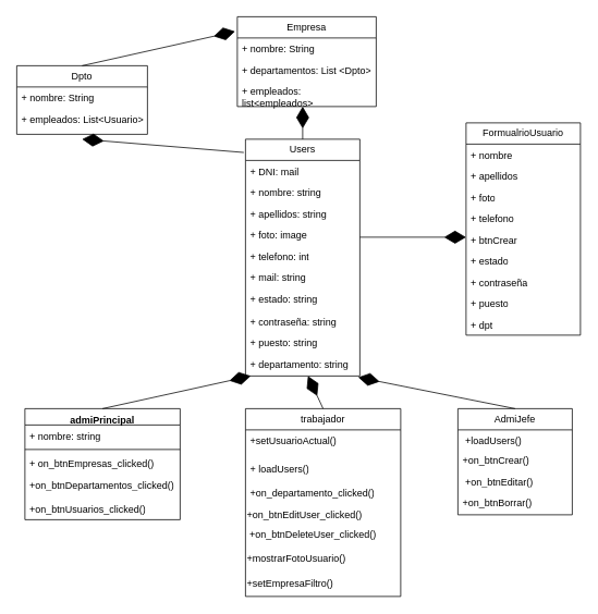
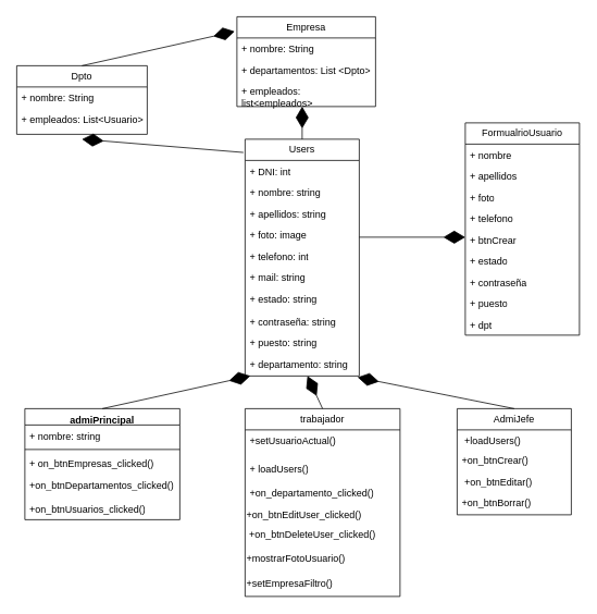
  <mxCell id="0" />
  <mxCell id="1" parent="0" />
  <mxCell id="2" value="Users" style="swimlane;fontStyle=0;childLayout=stackLayout;horizontal=1;startSize=26;fillColor=none;horizontalStack=0;resizeParent=1;resizeParentMax=0;resizeLast=0;collapsible=1;marginBottom=0;whiteSpace=wrap;html=1;" parent="1" vertex="1"><mxGeometry x="300" y="170" width="140" height="290" as="geometry" /></mxCell>
- <mxCell id="3" value="+ DNI: mail" style="text;strokeColor=none;fillColor=none;align=left;verticalAlign=top;spacingLeft=4;spacingRight=4;overflow=hidden;rotatable=0;points=[[0,0.5],[1,0.5]];portConstraint=eastwest;whiteSpace=wrap;html=1;" parent="2" vertex="1"><mxGeometry y="26" width="140" height="26" as="geometry" /></mxCell>
+ <mxCell id="3" value="+ DNI: int" style="text;strokeColor=none;fillColor=none;align=left;verticalAlign=top;spacingLeft=4;spacingRight=4;overflow=hidden;rotatable=0;points=[[0,0.5],[1,0.5]];portConstraint=eastwest;whiteSpace=wrap;html=1;" parent="2" vertex="1"><mxGeometry y="26" width="140" height="26" as="geometry" /></mxCell>
  <mxCell id="4" value="+ nombre: string" style="text;strokeColor=none;fillColor=none;align=left;verticalAlign=top;spacingLeft=4;spacingRight=4;overflow=hidden;rotatable=0;points=[[0,0.5],[1,0.5]];portConstraint=eastwest;whiteSpace=wrap;html=1;" parent="2" vertex="1"><mxGeometry y="52" width="140" height="26" as="geometry" /></mxCell>
  <mxCell id="5" value="+ apellidos: string" style="text;strokeColor=none;fillColor=none;align=left;verticalAlign=top;spacingLeft=4;spacingRight=4;overflow=hidden;rotatable=0;points=[[0,0.5],[1,0.5]];portConstraint=eastwest;whiteSpace=wrap;html=1;" parent="2" vertex="1"><mxGeometry y="78" width="140" height="26" as="geometry" /></mxCell>
  <mxCell id="6" value="+ foto: image" style="text;strokeColor=none;fillColor=none;align=left;verticalAlign=top;spacingLeft=4;spacingRight=4;overflow=hidden;rotatable=0;points=[[0,0.5],[1,0.5]];portConstraint=eastwest;whiteSpace=wrap;html=1;" parent="2" vertex="1"><mxGeometry y="104" width="140" height="26" as="geometry" /></mxCell>
  <mxCell id="7" value="+ telefono: int" style="text;strokeColor=none;fillColor=none;align=left;verticalAlign=top;spacingLeft=4;spacingRight=4;overflow=hidden;rotatable=0;points=[[0,0.5],[1,0.5]];portConstraint=eastwest;whiteSpace=wrap;html=1;" parent="2" vertex="1"><mxGeometry y="130" width="140" height="26" as="geometry" /></mxCell>
  <mxCell id="8" value="+ mail: string" style="text;strokeColor=none;fillColor=none;align=left;verticalAlign=top;spacingLeft=4;spacingRight=4;overflow=hidden;rotatable=0;points=[[0,0.5],[1,0.5]];portConstraint=eastwest;whiteSpace=wrap;html=1;" parent="2" vertex="1"><mxGeometry y="156" width="140" height="26" as="geometry" /></mxCell>
  <mxCell id="9" value="+ estado: string" style="text;strokeColor=none;fillColor=none;align=left;verticalAlign=top;spacingLeft=4;spacingRight=4;overflow=hidden;rotatable=0;points=[[0,0.5],[1,0.5]];portConstraint=eastwest;whiteSpace=wrap;html=1;" parent="2" vertex="1"><mxGeometry y="182" width="140" height="28" as="geometry" /></mxCell>
  <mxCell id="10" value="+ contraseña: string" style="text;strokeColor=none;fillColor=none;align=left;verticalAlign=top;spacingLeft=4;spacingRight=4;overflow=hidden;rotatable=0;points=[[0,0.5],[1,0.5]];portConstraint=eastwest;whiteSpace=wrap;html=1;" parent="2" vertex="1"><mxGeometry y="210" width="140" height="26" as="geometry" /></mxCell>
  <mxCell id="11" value="+ puesto: string" style="text;strokeColor=none;fillColor=none;align=left;verticalAlign=top;spacingLeft=4;spacingRight=4;overflow=hidden;rotatable=0;points=[[0,0.5],[1,0.5]];portConstraint=eastwest;whiteSpace=wrap;html=1;" parent="2" vertex="1"><mxGeometry y="236" width="140" height="26" as="geometry" /></mxCell>
  <mxCell id="12" value="+ departamento: string&amp;nbsp;" style="text;strokeColor=none;fillColor=none;align=left;verticalAlign=top;spacingLeft=4;spacingRight=4;overflow=hidden;rotatable=0;points=[[0,0.5],[1,0.5]];portConstraint=eastwest;whiteSpace=wrap;html=1;" parent="2" vertex="1"><mxGeometry y="262" width="140" height="28" as="geometry" /></mxCell>
  <mxCell id="13" value="admiPrincipal" style="swimlane;fontStyle=1;align=center;verticalAlign=top;childLayout=stackLayout;horizontal=1;startSize=20;horizontalStack=0;resizeParent=1;resizeParentMax=0;resizeLast=0;collapsible=1;marginBottom=0;whiteSpace=wrap;html=1;" parent="1" vertex="1"><mxGeometry x="30" y="500" width="190" height="136" as="geometry" /></mxCell>
  <mxCell id="14" value="+ nombre: string" style="text;strokeColor=none;fillColor=none;align=left;verticalAlign=top;spacingLeft=4;spacingRight=4;overflow=hidden;rotatable=0;points=[[0,0.5],[1,0.5]];portConstraint=eastwest;whiteSpace=wrap;html=1;" parent="13" vertex="1"><mxGeometry y="20" width="190" height="26" as="geometry" /></mxCell>
  <mxCell id="15" value="" style="line;strokeWidth=1;fillColor=none;align=left;verticalAlign=middle;spacingTop=-1;spacingLeft=3;spacingRight=3;rotatable=0;labelPosition=right;points=[];portConstraint=eastwest;strokeColor=inherit;" parent="13" vertex="1"><mxGeometry y="46" width="190" height="8" as="geometry" /></mxCell>
  <mxCell id="16" value="+&amp;nbsp;on_btnEmpresas_clicked()" style="text;strokeColor=none;fillColor=none;align=left;verticalAlign=top;spacingLeft=4;spacingRight=4;overflow=hidden;rotatable=0;points=[[0,0.5],[1,0.5]];portConstraint=eastwest;whiteSpace=wrap;html=1;" parent="13" vertex="1"><mxGeometry y="54" width="190" height="26" as="geometry" /></mxCell>
  <mxCell id="17" value="+on_btnDepartamentos_clicked()" style="text;strokeColor=none;fillColor=none;align=left;verticalAlign=top;spacingLeft=4;spacingRight=4;overflow=hidden;rotatable=0;points=[[0,0.5],[1,0.5]];portConstraint=eastwest;whiteSpace=wrap;html=1;" parent="13" vertex="1"><mxGeometry y="80" width="190" height="30" as="geometry" /></mxCell>
  <mxCell id="18" value="+on_btnUsuarios_clicked()" style="text;strokeColor=none;fillColor=none;align=left;verticalAlign=top;spacingLeft=4;spacingRight=4;overflow=hidden;rotatable=0;points=[[0,0.5],[1,0.5]];portConstraint=eastwest;whiteSpace=wrap;html=1;" parent="13" vertex="1"><mxGeometry y="110" width="190" height="26" as="geometry" /></mxCell>
  <mxCell id="19" value="AdmiJefe" style="swimlane;fontStyle=0;childLayout=stackLayout;horizontal=1;startSize=26;fillColor=none;horizontalStack=0;resizeParent=1;resizeParentMax=0;resizeLast=0;collapsible=1;marginBottom=0;whiteSpace=wrap;html=1;" parent="1" vertex="1"><mxGeometry x="560" y="500" width="140" height="130" as="geometry" /></mxCell>
  <mxCell id="20" value="&amp;nbsp;+loadUsers()&amp;nbsp;&amp;nbsp;" style="text;strokeColor=none;fillColor=none;align=left;verticalAlign=top;spacingLeft=4;spacingRight=4;overflow=hidden;rotatable=0;points=[[0,0.5],[1,0.5]];portConstraint=eastwest;whiteSpace=wrap;html=1;" parent="19" vertex="1"><mxGeometry y="26" width="140" height="24" as="geometry" /></mxCell>
  <mxCell id="21" value="+on_btnCrear()" style="text;strokeColor=none;fillColor=none;align=left;verticalAlign=top;spacingLeft=4;spacingRight=4;overflow=hidden;rotatable=0;points=[[0,0.5],[1,0.5]];portConstraint=eastwest;whiteSpace=wrap;html=1;" parent="19" vertex="1"><mxGeometry y="50" width="140" height="26" as="geometry" /></mxCell>
  <mxCell id="22" value="&amp;nbsp;+on_btnEditar()&amp;nbsp;" style="text;strokeColor=none;fillColor=none;align=left;verticalAlign=top;spacingLeft=4;spacingRight=4;overflow=hidden;rotatable=0;points=[[0,0.5],[1,0.5]];portConstraint=eastwest;whiteSpace=wrap;html=1;" parent="19" vertex="1"><mxGeometry y="76" width="140" height="26" as="geometry" /></mxCell>
  <mxCell id="23" value="+on_btnBorrar()&amp;nbsp;" style="text;strokeColor=none;fillColor=none;align=left;verticalAlign=top;spacingLeft=4;spacingRight=4;overflow=hidden;rotatable=0;points=[[0,0.5],[1,0.5]];portConstraint=eastwest;whiteSpace=wrap;html=1;" parent="19" vertex="1"><mxGeometry y="102" width="140" height="28" as="geometry" /></mxCell>
  <mxCell id="24" value="trabajador" style="swimlane;fontStyle=0;childLayout=stackLayout;horizontal=1;startSize=26;fillColor=none;horizontalStack=0;resizeParent=1;resizeParentMax=0;resizeLast=0;collapsible=1;marginBottom=0;whiteSpace=wrap;html=1;" parent="1" vertex="1"><mxGeometry x="300" y="500" width="190" height="230" as="geometry" /></mxCell>
  <mxCell id="25" value="+setUsuarioActual()&amp;nbsp;&amp;nbsp;" style="text;strokeColor=none;fillColor=none;align=left;verticalAlign=top;spacingLeft=4;spacingRight=4;overflow=hidden;rotatable=0;points=[[0,0.5],[1,0.5]];portConstraint=eastwest;whiteSpace=wrap;html=1;" parent="24" vertex="1"><mxGeometry y="26" width="190" height="34" as="geometry" /></mxCell>
  <mxCell id="26" value="+ loadUsers()" style="text;strokeColor=none;fillColor=none;align=left;verticalAlign=top;spacingLeft=4;spacingRight=4;overflow=hidden;rotatable=0;points=[[0,0.5],[1,0.5]];portConstraint=eastwest;whiteSpace=wrap;html=1;" vertex="1" parent="24"><mxGeometry y="60" width="190" height="30" as="geometry" /></mxCell>
  <mxCell id="27" value="+on_departamento_clicked()" style="text;strokeColor=none;fillColor=none;align=left;verticalAlign=top;spacingLeft=4;spacingRight=4;overflow=hidden;rotatable=0;points=[[0,0.5],[1,0.5]];portConstraint=eastwest;whiteSpace=wrap;html=1;" vertex="1" parent="24"><mxGeometry y="90" width="190" height="26" as="geometry" /></mxCell>
  <mxCell id="28" value="+on_btnEditUser_clicked()&amp;nbsp;" style="text;whiteSpace=wrap;html=1;" vertex="1" parent="24"><mxGeometry y="116" width="190" height="24" as="geometry" /></mxCell>
  <mxCell id="29" value="&amp;nbsp;+on_btnDeleteUser_clicked()" style="text;whiteSpace=wrap;html=1;" vertex="1" parent="24"><mxGeometry y="140" width="190" height="30" as="geometry" /></mxCell>
  <mxCell id="30" value="+mostrarFotoUsuario()&amp;nbsp;" style="text;whiteSpace=wrap;html=1;" vertex="1" parent="24"><mxGeometry y="170" width="190" height="30" as="geometry" /></mxCell>
  <mxCell id="31" value="+setEmpresaFiltro()&amp;nbsp;&amp;nbsp;" style="text;whiteSpace=wrap;html=1;" vertex="1" parent="24"><mxGeometry y="200" width="190" height="30" as="geometry" /></mxCell>
  <mxCell id="32" value="Dpto" style="swimlane;fontStyle=0;childLayout=stackLayout;horizontal=1;startSize=26;fillColor=none;horizontalStack=0;resizeParent=1;resizeParentMax=0;resizeLast=0;collapsible=1;marginBottom=0;whiteSpace=wrap;html=1;" parent="1" vertex="1"><mxGeometry x="20" y="80" width="160" height="84" as="geometry" /></mxCell>
  <mxCell id="33" value="+ nombre: String" style="text;strokeColor=none;fillColor=none;align=left;verticalAlign=top;spacingLeft=4;spacingRight=4;overflow=hidden;rotatable=0;points=[[0,0.5],[1,0.5]];portConstraint=eastwest;whiteSpace=wrap;html=1;" parent="32" vertex="1"><mxGeometry y="26" width="160" height="26" as="geometry" /></mxCell>
  <mxCell id="34" value="+ empleados: List&amp;lt;Usuario&amp;gt;" style="text;strokeColor=none;fillColor=none;align=left;verticalAlign=top;spacingLeft=4;spacingRight=4;overflow=hidden;rotatable=0;points=[[0,0.5],[1,0.5]];portConstraint=eastwest;whiteSpace=wrap;html=1;" parent="32" vertex="1"><mxGeometry y="52" width="160" height="32" as="geometry" /></mxCell>
  <mxCell id="35" value="FormualrioUsuario" style="swimlane;fontStyle=0;childLayout=stackLayout;horizontal=1;startSize=26;fillColor=none;horizontalStack=0;resizeParent=1;resizeParentMax=0;resizeLast=0;collapsible=1;marginBottom=0;whiteSpace=wrap;html=1;" parent="1" vertex="1"><mxGeometry x="570" y="150" width="140" height="260" as="geometry" /></mxCell>
  <mxCell id="36" value="+ nombre" style="text;strokeColor=none;fillColor=none;align=left;verticalAlign=top;spacingLeft=4;spacingRight=4;overflow=hidden;rotatable=0;points=[[0,0.5],[1,0.5]];portConstraint=eastwest;whiteSpace=wrap;html=1;" parent="35" vertex="1"><mxGeometry y="26" width="140" height="26" as="geometry" /></mxCell>
  <mxCell id="37" value="+ apellidos" style="text;strokeColor=none;fillColor=none;align=left;verticalAlign=top;spacingLeft=4;spacingRight=4;overflow=hidden;rotatable=0;points=[[0,0.5],[1,0.5]];portConstraint=eastwest;whiteSpace=wrap;html=1;" parent="35" vertex="1"><mxGeometry y="52" width="140" height="26" as="geometry" /></mxCell>
  <mxCell id="38" value="+ foto" style="text;strokeColor=none;fillColor=none;align=left;verticalAlign=top;spacingLeft=4;spacingRight=4;overflow=hidden;rotatable=0;points=[[0,0.5],[1,0.5]];portConstraint=eastwest;whiteSpace=wrap;html=1;" parent="35" vertex="1"><mxGeometry y="78" width="140" height="26" as="geometry" /></mxCell>
  <mxCell id="39" value="+ telefono" style="text;strokeColor=none;fillColor=none;align=left;verticalAlign=top;spacingLeft=4;spacingRight=4;overflow=hidden;rotatable=0;points=[[0,0.5],[1,0.5]];portConstraint=eastwest;whiteSpace=wrap;html=1;" parent="35" vertex="1"><mxGeometry y="104" width="140" height="26" as="geometry" /></mxCell>
  <mxCell id="40" value="+ btnCrear" style="text;strokeColor=none;fillColor=none;align=left;verticalAlign=top;spacingLeft=4;spacingRight=4;overflow=hidden;rotatable=0;points=[[0,0.5],[1,0.5]];portConstraint=eastwest;whiteSpace=wrap;html=1;" parent="35" vertex="1"><mxGeometry y="130" width="140" height="26" as="geometry" /></mxCell>
  <mxCell id="41" value="+ estado" style="text;strokeColor=none;fillColor=none;align=left;verticalAlign=top;spacingLeft=4;spacingRight=4;overflow=hidden;rotatable=0;points=[[0,0.5],[1,0.5]];portConstraint=eastwest;whiteSpace=wrap;html=1;" parent="35" vertex="1"><mxGeometry y="156" width="140" height="26" as="geometry" /></mxCell>
  <mxCell id="42" value="+ contraseña" style="text;strokeColor=none;fillColor=none;align=left;verticalAlign=top;spacingLeft=4;spacingRight=4;overflow=hidden;rotatable=0;points=[[0,0.5],[1,0.5]];portConstraint=eastwest;whiteSpace=wrap;html=1;" parent="35" vertex="1"><mxGeometry y="182" width="140" height="26" as="geometry" /></mxCell>
  <mxCell id="43" value="+ puesto" style="text;strokeColor=none;fillColor=none;align=left;verticalAlign=top;spacingLeft=4;spacingRight=4;overflow=hidden;rotatable=0;points=[[0,0.5],[1,0.5]];portConstraint=eastwest;whiteSpace=wrap;html=1;" parent="35" vertex="1"><mxGeometry y="208" width="140" height="26" as="geometry" /></mxCell>
  <mxCell id="44" value="+ dpt" style="text;strokeColor=none;fillColor=none;align=left;verticalAlign=top;spacingLeft=4;spacingRight=4;overflow=hidden;rotatable=0;points=[[0,0.5],[1,0.5]];portConstraint=eastwest;whiteSpace=wrap;html=1;" parent="35" vertex="1"><mxGeometry y="234" width="140" height="26" as="geometry" /></mxCell>
  <mxCell id="45" value="Empresa" style="swimlane;fontStyle=0;childLayout=stackLayout;horizontal=1;startSize=26;fillColor=none;horizontalStack=0;resizeParent=1;resizeParentMax=0;resizeLast=0;collapsible=1;marginBottom=0;whiteSpace=wrap;html=1;" parent="1" vertex="1"><mxGeometry x="290" y="20" width="170" height="110" as="geometry" /></mxCell>
  <mxCell id="46" value="+ nombre: String&lt;div&gt;&lt;br&gt;&lt;/div&gt;" style="text;strokeColor=none;fillColor=none;align=left;verticalAlign=top;spacingLeft=4;spacingRight=4;overflow=hidden;rotatable=0;points=[[0,0.5],[1,0.5]];portConstraint=eastwest;whiteSpace=wrap;html=1;" parent="45" vertex="1"><mxGeometry y="26" width="170" height="26" as="geometry" /></mxCell>
  <mxCell id="47" value="+ departamentos: List &amp;lt;Dpto&amp;gt;" style="text;strokeColor=none;fillColor=none;align=left;verticalAlign=top;spacingLeft=4;spacingRight=4;overflow=hidden;rotatable=0;points=[[0,0.5],[1,0.5]];portConstraint=eastwest;whiteSpace=wrap;html=1;" parent="45" vertex="1"><mxGeometry y="52" width="170" height="26" as="geometry" /></mxCell>
  <mxCell id="48" value="+ empleados: list&amp;lt;empleados&amp;gt;" style="text;strokeColor=none;fillColor=none;align=left;verticalAlign=top;spacingLeft=4;spacingRight=4;overflow=hidden;rotatable=0;points=[[0,0.5],[1,0.5]];portConstraint=eastwest;whiteSpace=wrap;html=1;" parent="45" vertex="1"><mxGeometry y="78" width="170" height="32" as="geometry" /></mxCell>
  <mxCell id="49" value="" style="endArrow=diamondThin;endFill=1;endSize=24;html=1;rounded=0;exitX=0.5;exitY=0;exitDx=0;exitDy=0;" parent="1" source="2" edge="1"><mxGeometry width="160" relative="1" as="geometry"><mxPoint x="240" y="121.41" as="sourcePoint" /><mxPoint x="370" y="130" as="targetPoint" /></mxGeometry></mxCell>
  <mxCell id="50" value="" style="endArrow=diamondThin;endFill=1;endSize=24;html=1;rounded=0;entryX=0.5;entryY=1.187;entryDx=0;entryDy=0;entryPerimeter=0;exitX=-0.015;exitY=0.056;exitDx=0;exitDy=0;exitPerimeter=0;" parent="1" source="2" target="34" edge="1"><mxGeometry width="160" relative="1" as="geometry"><mxPoint x="70" y="290" as="sourcePoint" /><mxPoint x="230" y="290" as="targetPoint" /></mxGeometry></mxCell>
  <mxCell id="51" value="" style="endArrow=diamondThin;endFill=1;endSize=24;html=1;rounded=0;entryX=-0.016;entryY=0.164;entryDx=0;entryDy=0;entryPerimeter=0;exitX=0.5;exitY=0;exitDx=0;exitDy=0;" parent="1" source="32" target="45" edge="1"><mxGeometry width="160" relative="1" as="geometry"><mxPoint x="80" y="40" as="sourcePoint" /><mxPoint x="240" y="40" as="targetPoint" /></mxGeometry></mxCell>
  <mxCell id="52" value="" style="endArrow=diamondThin;endFill=1;endSize=24;html=1;rounded=0;" parent="1" edge="1"><mxGeometry width="160" relative="1" as="geometry"><mxPoint x="440" y="290" as="sourcePoint" /><mxPoint x="570" y="290" as="targetPoint" /></mxGeometry></mxCell>
  <mxCell id="53" value="" style="endArrow=diamondThin;endFill=1;endSize=24;html=1;rounded=0;exitX=0.5;exitY=0;exitDx=0;exitDy=0;" parent="1" source="13" target="12" edge="1"><mxGeometry width="160" relative="1" as="geometry"><mxPoint x="100" y="450" as="sourcePoint" /><mxPoint x="260" y="450" as="targetPoint" /></mxGeometry></mxCell>
  <mxCell id="54" value="" style="endArrow=diamondThin;endFill=1;endSize=24;html=1;rounded=0;exitX=0.5;exitY=0;exitDx=0;exitDy=0;" parent="1" source="24" target="12" edge="1"><mxGeometry width="160" relative="1" as="geometry"><mxPoint x="330" y="430" as="sourcePoint" /><mxPoint x="490" y="430" as="targetPoint" /></mxGeometry></mxCell>
  <mxCell id="55" value="" style="endArrow=diamondThin;endFill=1;endSize=24;html=1;rounded=0;exitX=0.5;exitY=0;exitDx=0;exitDy=0;entryX=0.985;entryY=1.057;entryDx=0;entryDy=0;entryPerimeter=0;" parent="1" source="19" target="12" edge="1"><mxGeometry width="160" relative="1" as="geometry"><mxPoint x="420" y="470" as="sourcePoint" /><mxPoint x="580" y="470" as="targetPoint" /></mxGeometry></mxCell>
